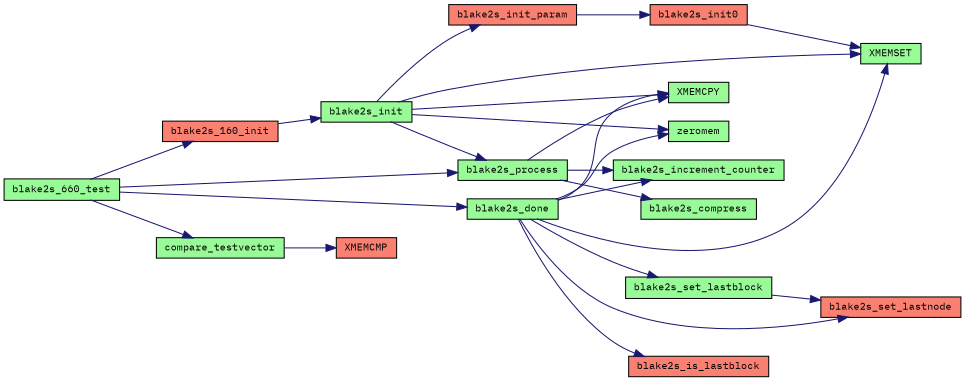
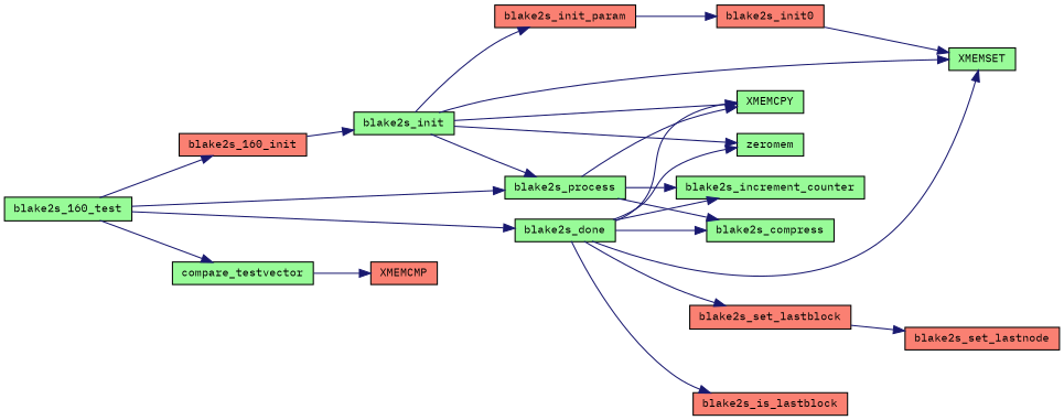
  digraph {
    fontname="IBM Plex Mono"
    rankdir=LR
    node [color=black fillcolor=palegreen fontname="IBM Plex Mono" fontsize=10 shape=record style=filled]
    edge [color=midnightblue fontname="IBM Plex Mono" fontsize=10 labelfontname=Helvetica labelfontsize=10 style=solid]
-   n1 [fontcolor=black height=0.2 label=blake2s_660_test width=0.4]
+   n1 [fontcolor=black height=0.2 label=blake2s_160_test width=0.4]
    n2 [fillcolor=salmon height=0.2 label=blake2s_160_init width=0.4]
    n3 [height=0.2 label=blake2s_process width=0.4]
    n4 [height=0.2 label=blake2s_done width=0.4]
    n5 [height=0.2 label=compare_testvector width=0.4]
    n6 [height=0.2 label=blake2s_init width=0.4]
    n7 [height=0.2 label=XMEMCPY width=0.4]
    n8 [height=0.2 label=blake2s_increment_counter width=0.4]
    n9 [height=0.2 label=blake2s_compress width=0.4]
    n10 [height=0.2 label=XMEMSET width=0.4]
    n11 [height=0.2 label=zeromem width=0.4]
    n12 [fillcolor=salmon height=0.2 label=blake2s_is_lastblock width=0.4]
-   n13 [height=0.2 label=blake2s_set_lastblock width=0.4]
+   n13 [fillcolor=salmon height=0.2 label=blake2s_set_lastblock width=0.4]
    n14 [fillcolor=salmon height=0.2 label=XMEMCMP width=0.4]
    n15 [fillcolor=salmon height=0.2 label=blake2s_init_param width=0.4]
    n16 [fillcolor=salmon height=0.2 label=blake2s_init0 width=0.4]
    n17 [fillcolor=salmon height=0.2 label=blake2s_set_lastnode width=0.4]
    n1 -> n2
    n1 -> n3
    n1 -> n4
    n1 -> n5
    n2 -> n6
    n3 -> n7
    n3 -> n8
    n3 -> n9
    n4 -> n7
    n4 -> n8
-   n4 -> n17
+   n4 -> n9
    n4 -> n10
    n4 -> n11
    n4 -> n12
    n4 -> n13
    n5 -> n14
    n6 -> n3
    n6 -> n7
    n6 -> n10
    n6 -> n11
    n6 -> n15
    n13 -> n17
    n15 -> n16
    n16 -> n10
  }
